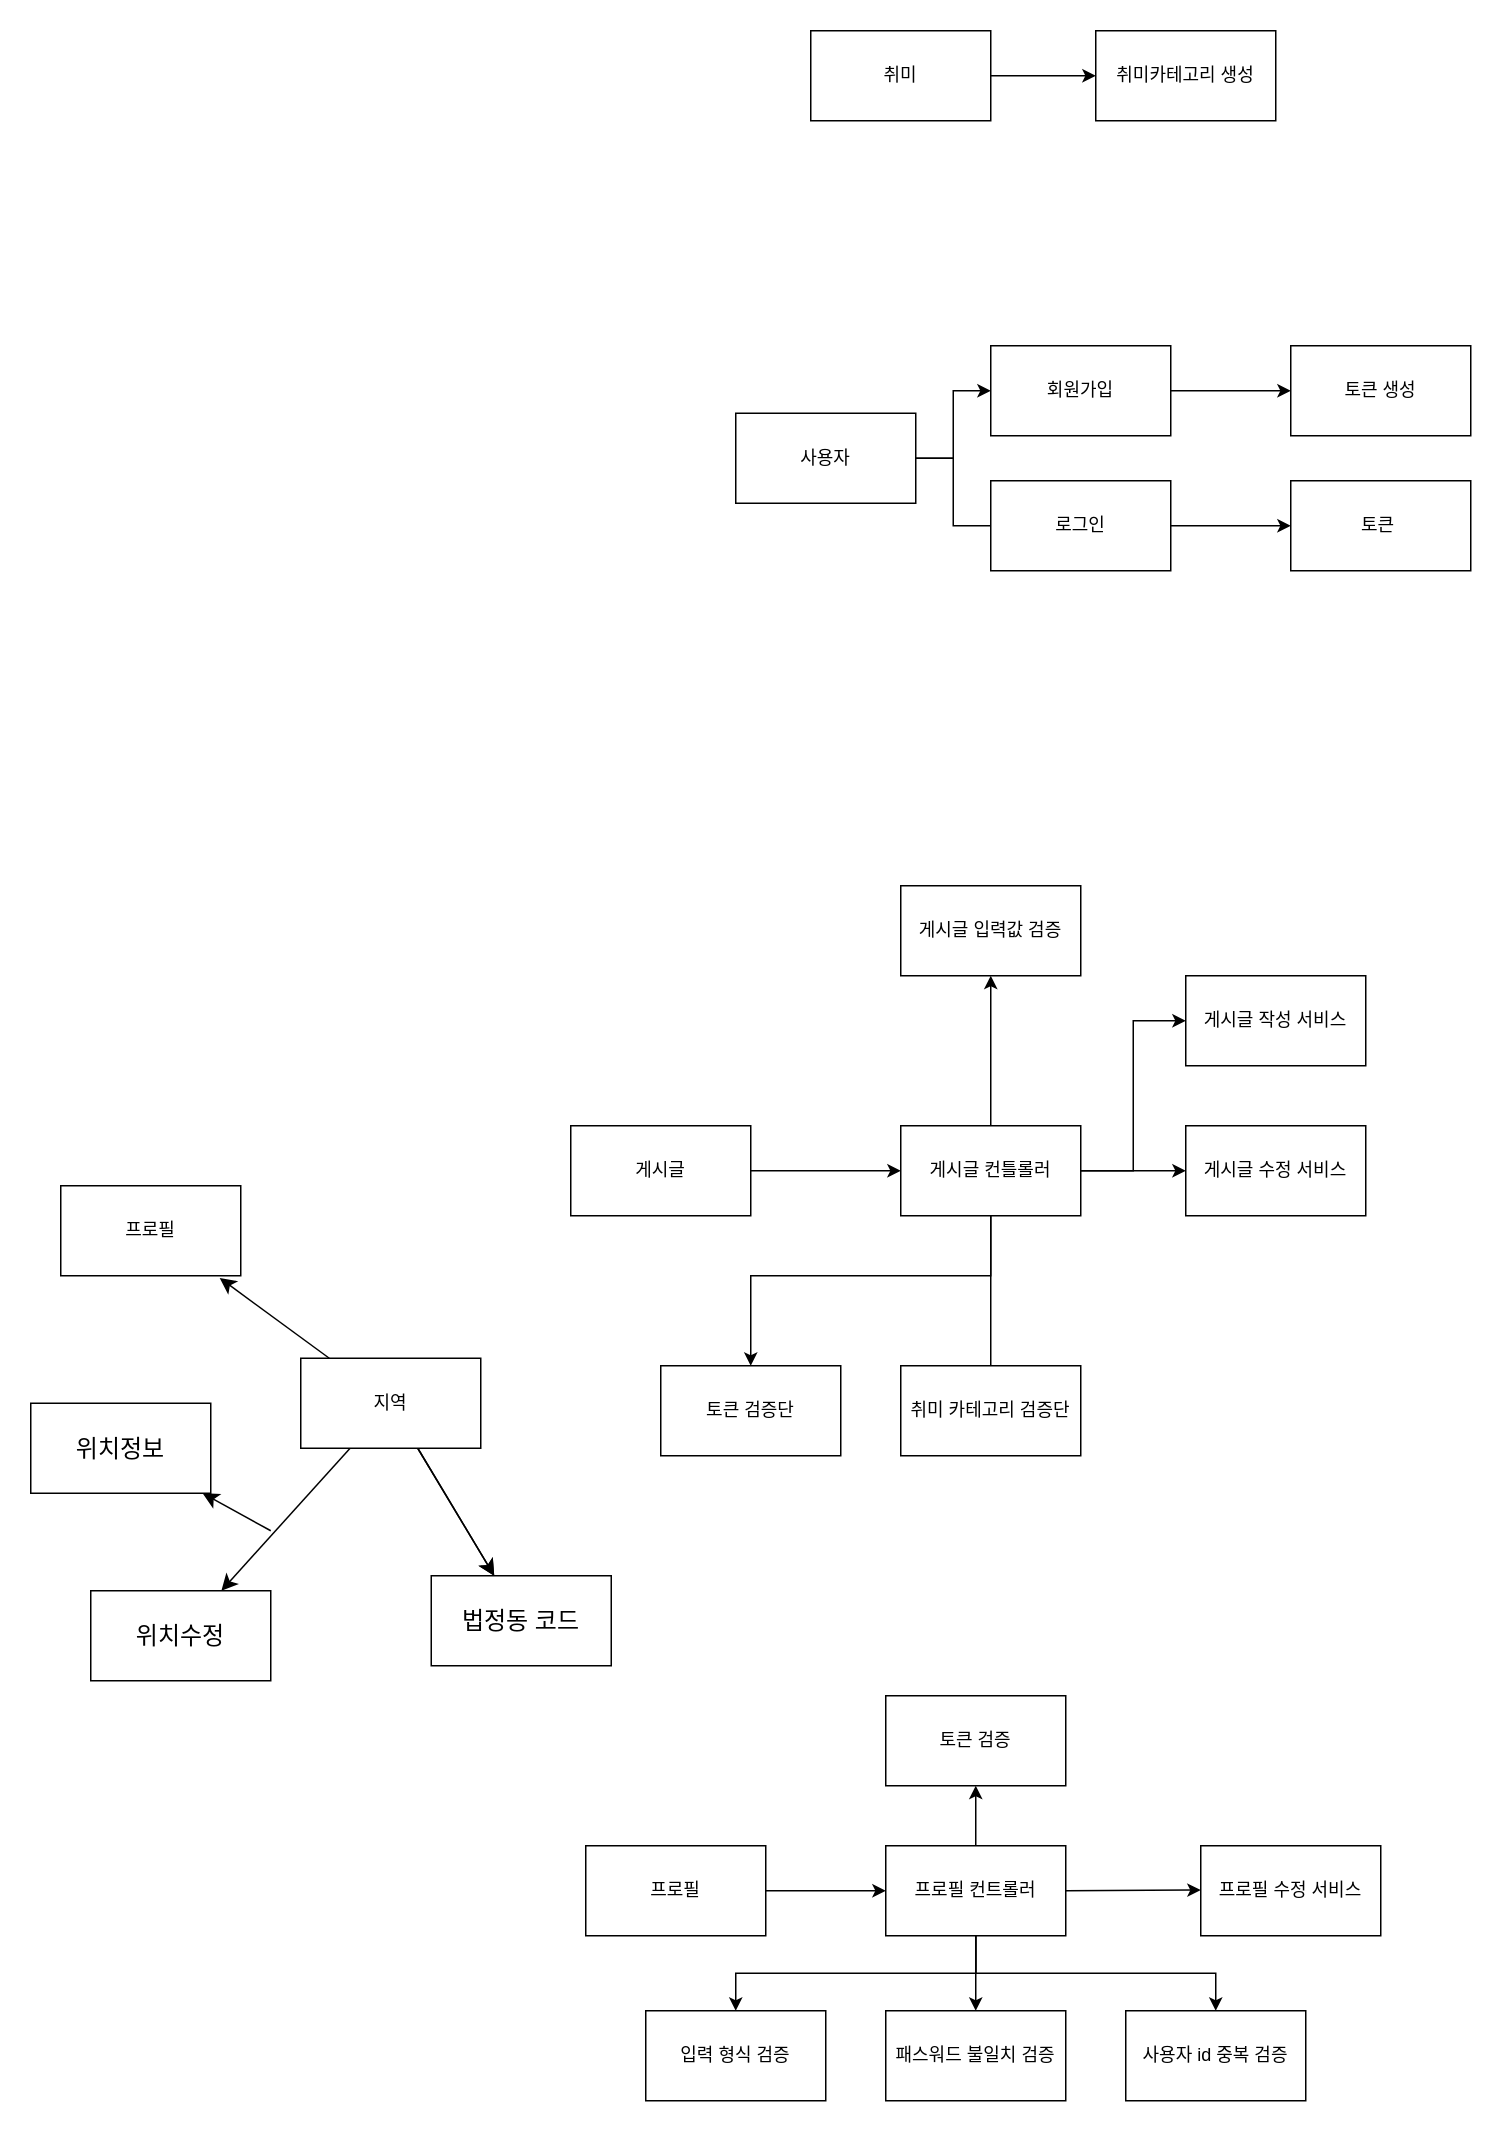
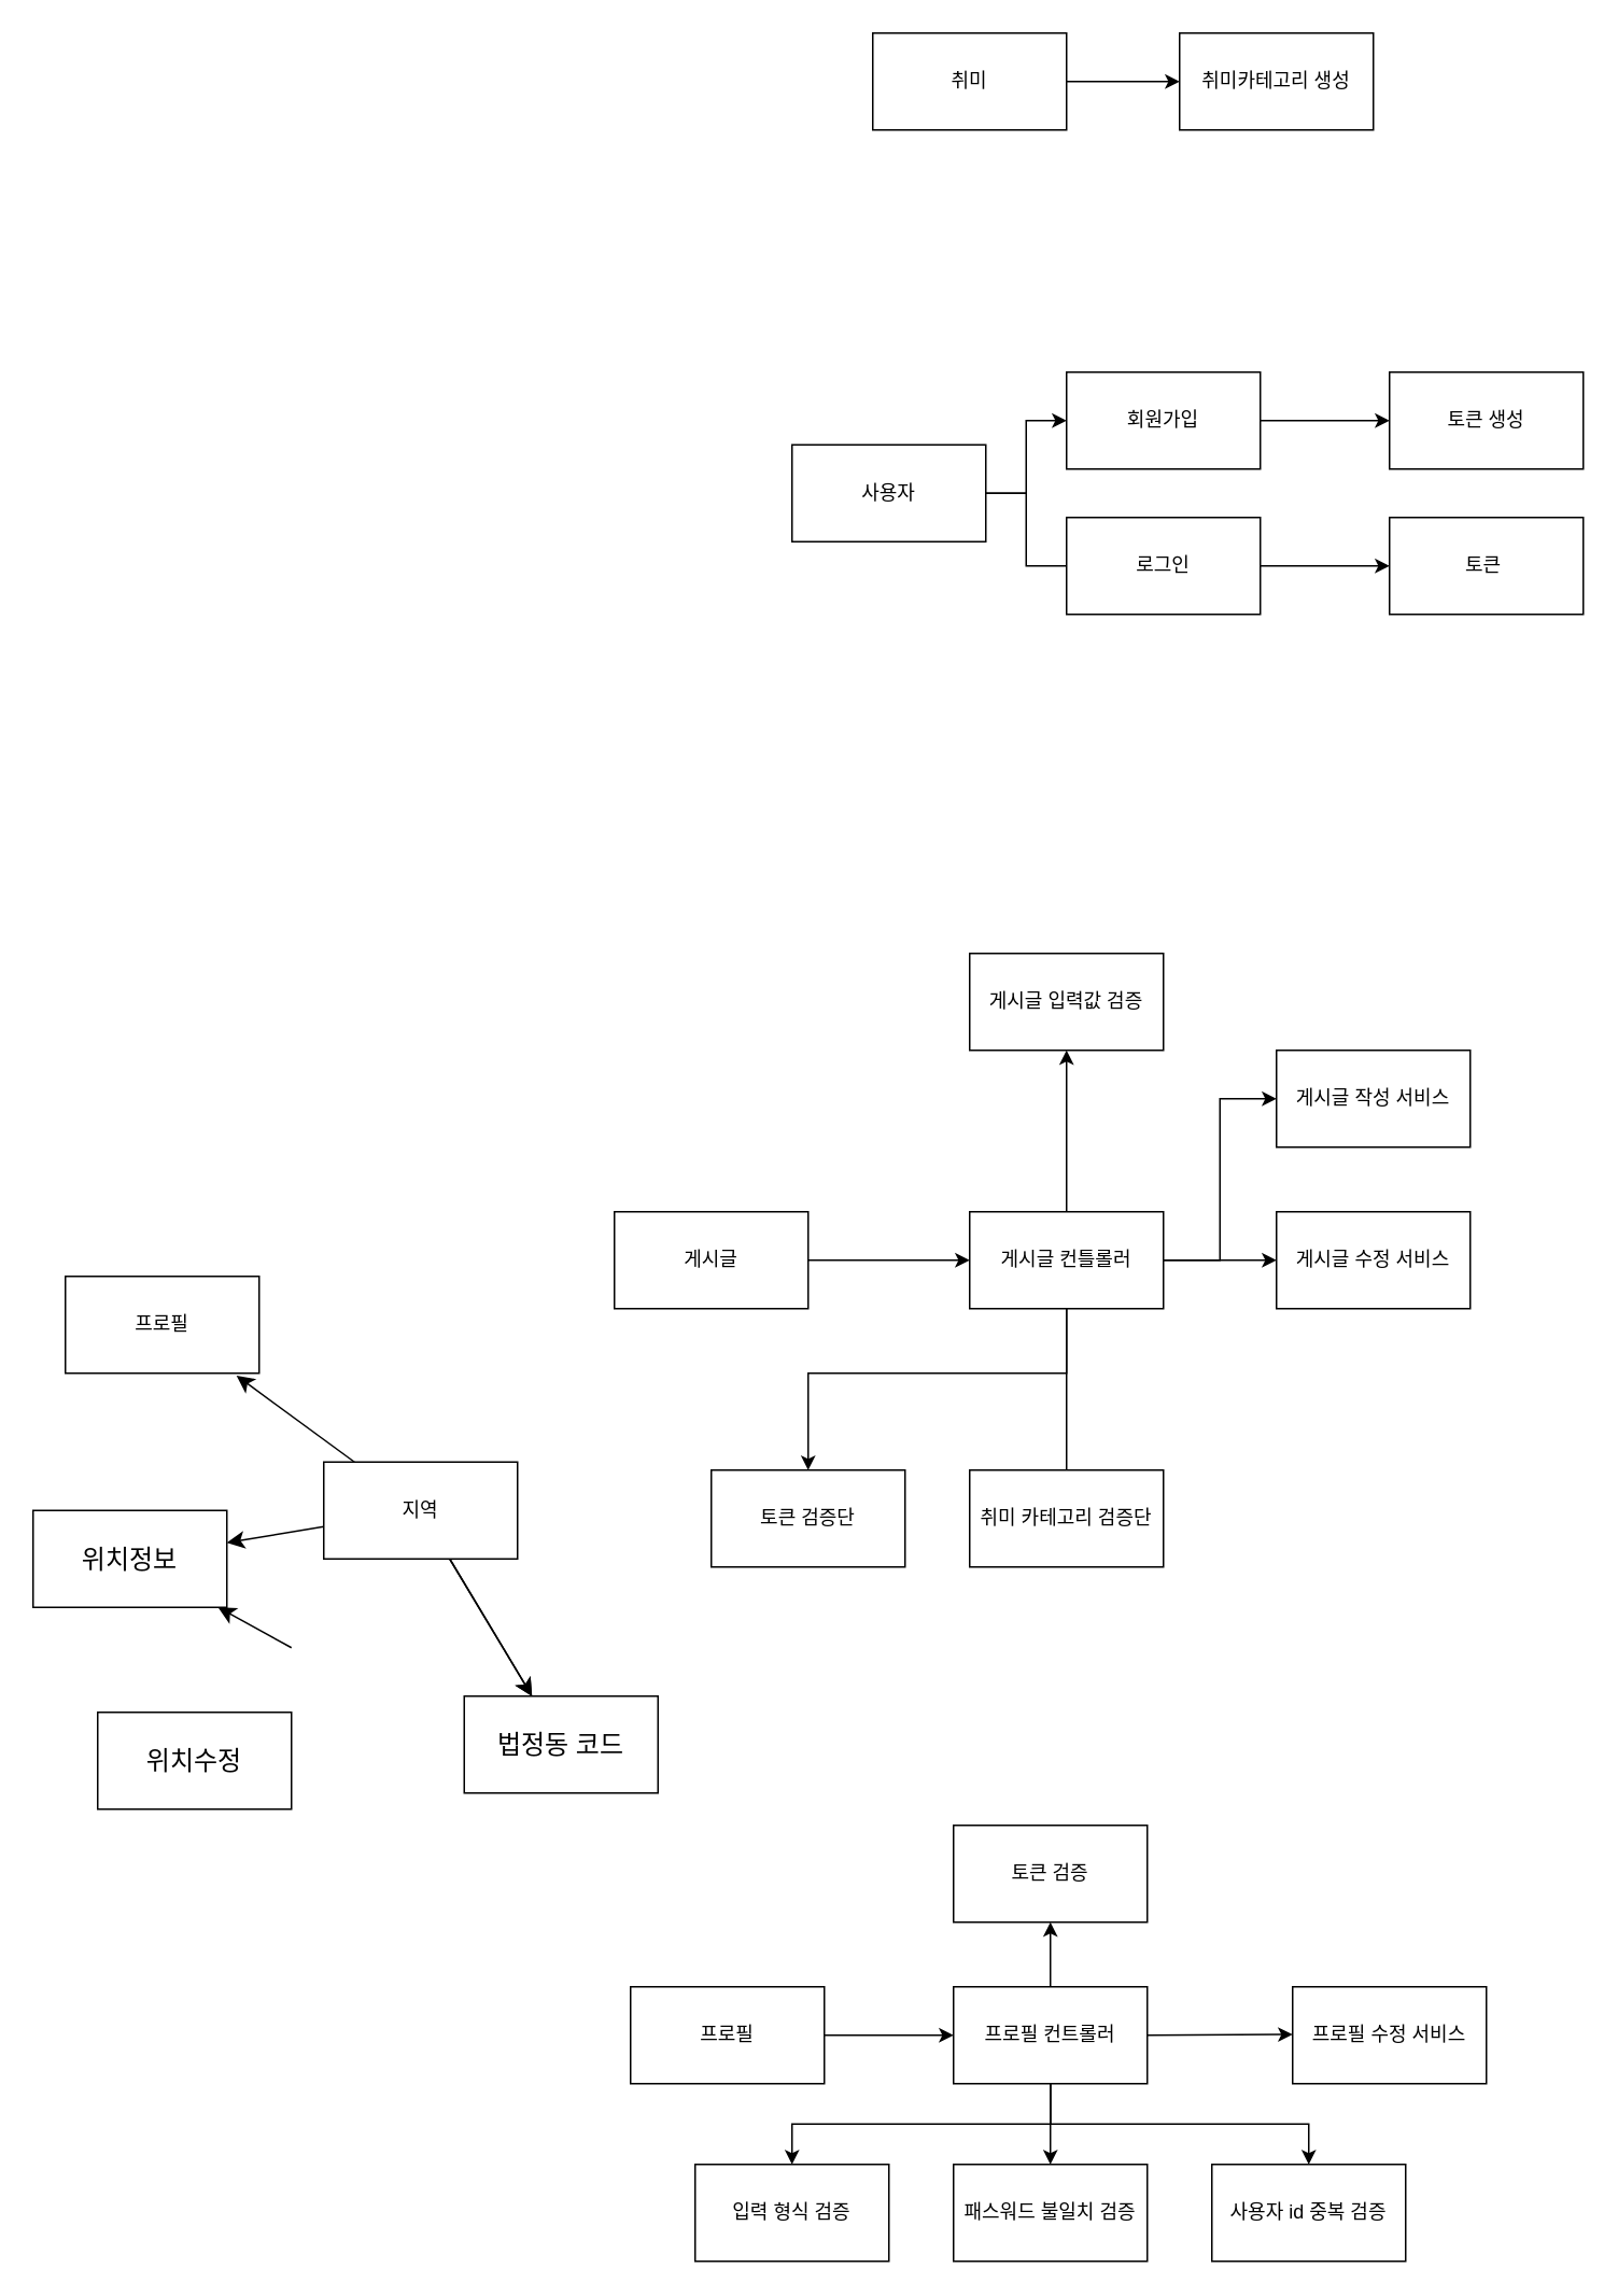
  <mxCell id="0" />
  <mxCell id="1" parent="0" />
  <mxCell id="2" value="프로필" style="rounded=0;whiteSpace=wrap;html=1;" parent="1" vertex="1"><mxGeometry x="40" y="790" width="120" height="60" as="geometry" /></mxCell>
  <mxCell id="3" style="edgeStyle=orthogonalEdgeStyle;rounded=0;orthogonalLoop=1;jettySize=auto;html=1;" parent="1" source="4" target="15" edge="1"><mxGeometry relative="1" as="geometry" /></mxCell>
  <mxCell id="4" value="게시글" style="rounded=0;whiteSpace=wrap;html=1;" parent="1" vertex="1"><mxGeometry x="380" y="750" width="120" height="60" as="geometry" /></mxCell>
  <mxCell id="5" value="" style="edgeStyle=none;curved=1;rounded=0;orthogonalLoop=1;jettySize=auto;html=1;fontSize=12;startSize=8;endSize=8;" parent="1" source="9" target="33" edge="1"><mxGeometry relative="1" as="geometry" /></mxCell>
  <mxCell id="6" value="" style="edgeStyle=none;curved=1;rounded=0;orthogonalLoop=1;jettySize=auto;html=1;fontSize=12;startSize=8;endSize=8;entryX=0.883;entryY=1.025;entryDx=0;entryDy=0;entryPerimeter=0;" parent="1" source="9" target="2" edge="1"><mxGeometry relative="1" as="geometry"><mxPoint x="150" y="938.235" as="targetPoint" /></mxGeometry></mxCell>
  <mxCell id="7" value="" style="edgeStyle=none;curved=1;rounded=0;orthogonalLoop=1;jettySize=auto;html=1;fontSize=12;startSize=8;endSize=8;" parent="1" source="9" target="33" edge="1"><mxGeometry relative="1" as="geometry" /></mxCell>
- <mxCell id="8" value="" style="edgeStyle=none;curved=1;rounded=0;orthogonalLoop=1;jettySize=auto;html=1;fontSize=12;startSize=8;endSize=8;" parent="1" source="9" target="35" edge="1"><mxGeometry relative="1" as="geometry" /></mxCell>
+ <mxCell id="8" value="" style="edgeStyle=none;curved=1;rounded=0;orthogonalLoop=1;jettySize=auto;html=1;fontSize=12;startSize=8;endSize=8;" parent="1" source="9" target="36" edge="1"><mxGeometry relative="1" as="geometry" /></mxCell>
  <mxCell id="9" value="지역" style="rounded=0;whiteSpace=wrap;html=1;" parent="1" vertex="1"><mxGeometry x="200" y="905" width="120" height="60" as="geometry" /></mxCell>
  <mxCell id="10" style="edgeStyle=orthogonalEdgeStyle;rounded=0;orthogonalLoop=1;jettySize=auto;html=1;entryX=0;entryY=0.5;entryDx=0;entryDy=0;" parent="1" source="15" target="16" edge="1"><mxGeometry relative="1" as="geometry" /></mxCell>
  <mxCell id="11" style="edgeStyle=orthogonalEdgeStyle;rounded=0;orthogonalLoop=1;jettySize=auto;html=1;" parent="1" source="15" target="17" edge="1"><mxGeometry relative="1" as="geometry" /></mxCell>
  <mxCell id="12" style="edgeStyle=orthogonalEdgeStyle;rounded=0;orthogonalLoop=1;jettySize=auto;html=1;" parent="1" source="15" edge="1"><mxGeometry relative="1" as="geometry"><mxPoint x="660" y="650" as="targetPoint" /></mxGeometry></mxCell>
  <mxCell id="13" style="edgeStyle=orthogonalEdgeStyle;rounded=0;orthogonalLoop=1;jettySize=auto;html=1;endArrow=none;" parent="1" source="15" target="19" edge="1"><mxGeometry relative="1" as="geometry" /></mxCell>
  <mxCell id="14" style="edgeStyle=orthogonalEdgeStyle;rounded=0;orthogonalLoop=1;jettySize=auto;html=1;" parent="1" source="15" target="20" edge="1"><mxGeometry relative="1" as="geometry"><Array as="points"><mxPoint x="660" y="850" /><mxPoint x="500" y="850" /></Array></mxGeometry></mxCell>
  <mxCell id="15" value="게시글 컨틀롤러" style="rounded=0;whiteSpace=wrap;html=1;" parent="1" vertex="1"><mxGeometry x="600" y="750" width="120" height="60" as="geometry" /></mxCell>
  <mxCell id="16" value="게시글 작성 서비스" style="rounded=0;whiteSpace=wrap;html=1;" parent="1" vertex="1"><mxGeometry x="790" y="650" width="120" height="60" as="geometry" /></mxCell>
  <mxCell id="17" value="게시글 수정 서비스" style="rounded=0;whiteSpace=wrap;html=1;" parent="1" vertex="1"><mxGeometry x="790" y="750" width="120" height="60" as="geometry" /></mxCell>
  <mxCell id="18" value="게시글 입력값 검증" style="rounded=0;whiteSpace=wrap;html=1;" parent="1" vertex="1"><mxGeometry x="600" y="590" width="120" height="60" as="geometry" /></mxCell>
  <mxCell id="19" value="취미 카테고리 검증단" style="rounded=0;whiteSpace=wrap;html=1;" parent="1" vertex="1"><mxGeometry x="600" y="910" width="120" height="60" as="geometry" /></mxCell>
  <mxCell id="20" value="토큰 검증단" style="rounded=0;whiteSpace=wrap;html=1;" parent="1" vertex="1"><mxGeometry x="440" y="910" width="120" height="60" as="geometry" /></mxCell>
  <mxCell id="21" style="edgeStyle=orthogonalEdgeStyle;rounded=0;orthogonalLoop=1;jettySize=auto;html=1;exitX=1;exitY=0.5;exitDx=0;exitDy=0;entryX=0;entryY=0.5;entryDx=0;entryDy=0;" parent="1" source="23" target="27" edge="1"><mxGeometry relative="1" as="geometry" /></mxCell>
  <mxCell id="22" style="edgeStyle=orthogonalEdgeStyle;rounded=0;orthogonalLoop=1;jettySize=auto;html=1;exitX=1;exitY=0.5;exitDx=0;exitDy=0;entryX=0;entryY=0.5;entryDx=0;entryDy=0;endArrow=none;" parent="1" source="23" target="30" edge="1"><mxGeometry relative="1" as="geometry" /></mxCell>
  <mxCell id="23" value="사용자" style="rounded=0;whiteSpace=wrap;html=1;" parent="1" vertex="1"><mxGeometry x="490" y="275" width="120" height="60" as="geometry" /></mxCell>
  <mxCell id="24" value="" style="edgeStyle=orthogonalEdgeStyle;rounded=0;orthogonalLoop=1;jettySize=auto;html=1;" parent="1" source="25" target="28" edge="1"><mxGeometry relative="1" as="geometry" /></mxCell>
  <mxCell id="25" value="취미" style="rounded=0;whiteSpace=wrap;html=1;" parent="1" vertex="1"><mxGeometry x="540" y="20" width="120" height="60" as="geometry" /></mxCell>
  <mxCell id="26" value="" style="edgeStyle=orthogonalEdgeStyle;rounded=0;orthogonalLoop=1;jettySize=auto;html=1;" parent="1" source="27" target="31" edge="1"><mxGeometry relative="1" as="geometry" /></mxCell>
  <mxCell id="27" value="회원가입" style="rounded=0;whiteSpace=wrap;html=1;" parent="1" vertex="1"><mxGeometry x="660" y="230" width="120" height="60" as="geometry" /></mxCell>
  <mxCell id="28" value="취미카테고리 생성" style="rounded=0;whiteSpace=wrap;html=1;" parent="1" vertex="1"><mxGeometry x="730" y="20" width="120" height="60" as="geometry" /></mxCell>
  <mxCell id="29" value="" style="edgeStyle=orthogonalEdgeStyle;rounded=0;orthogonalLoop=1;jettySize=auto;html=1;" parent="1" source="30" target="32" edge="1"><mxGeometry relative="1" as="geometry" /></mxCell>
  <mxCell id="30" value="로그인" style="rounded=0;whiteSpace=wrap;html=1;" parent="1" vertex="1"><mxGeometry x="660" y="320" width="120" height="60" as="geometry" /></mxCell>
  <mxCell id="31" value="토큰 생성" style="rounded=0;whiteSpace=wrap;html=1;" parent="1" vertex="1"><mxGeometry x="860" y="230" width="120" height="60" as="geometry" /></mxCell>
  <mxCell id="32" value="토큰&amp;nbsp;" style="rounded=0;whiteSpace=wrap;html=1;" parent="1" vertex="1"><mxGeometry x="860" y="320" width="120" height="60" as="geometry" /></mxCell>
  <mxCell id="33" value="법정동 코드" style="rounded=0;whiteSpace=wrap;html=1;fontSize=16;" parent="1" vertex="1"><mxGeometry x="287" y="1050" width="120" height="60" as="geometry" /></mxCell>
  <mxCell id="34" value="" style="edgeStyle=none;curved=1;rounded=0;orthogonalLoop=1;jettySize=auto;html=1;fontSize=12;startSize=8;endSize=8;" parent="1" target="36" edge="1"><mxGeometry relative="1" as="geometry"><mxPoint x="180" y="1020" as="sourcePoint" /></mxGeometry></mxCell>
  <mxCell id="35" value="위치수정" style="rounded=0;whiteSpace=wrap;html=1;fontSize=16;" parent="1" vertex="1"><mxGeometry x="60" y="1060" width="120" height="60" as="geometry" /></mxCell>
  <mxCell id="36" value="위치정보" style="whiteSpace=wrap;html=1;fontSize=16;rounded=0;" parent="1" vertex="1"><mxGeometry x="20" y="935" width="120" height="60" as="geometry" /></mxCell>
  <mxCell id="37" value="프로필" style="rounded=0;whiteSpace=wrap;html=1;" vertex="1" parent="1"><mxGeometry x="390" y="1230" width="120" height="60" as="geometry" /></mxCell>
  <mxCell id="38" style="edgeStyle=orthogonalEdgeStyle;rounded=0;orthogonalLoop=1;jettySize=auto;html=1;exitX=0.5;exitY=1;exitDx=0;exitDy=0;entryX=0.5;entryY=0;entryDx=0;entryDy=0;" edge="1" parent="1" source="42" target="47"><mxGeometry relative="1" as="geometry" /></mxCell>
  <mxCell id="39" style="edgeStyle=orthogonalEdgeStyle;rounded=0;orthogonalLoop=1;jettySize=auto;html=1;exitX=0.5;exitY=1;exitDx=0;exitDy=0;entryX=0.5;entryY=0;entryDx=0;entryDy=0;" edge="1" parent="1" source="42" target="48"><mxGeometry relative="1" as="geometry" /></mxCell>
  <mxCell id="40" style="edgeStyle=orthogonalEdgeStyle;rounded=0;orthogonalLoop=1;jettySize=auto;html=1;exitX=0.5;exitY=1;exitDx=0;exitDy=0;entryX=0.5;entryY=0;entryDx=0;entryDy=0;" edge="1" parent="1" source="42" target="46"><mxGeometry relative="1" as="geometry" /></mxCell>
  <mxCell id="41" style="edgeStyle=orthogonalEdgeStyle;rounded=0;orthogonalLoop=1;jettySize=auto;html=1;exitX=0.5;exitY=0;exitDx=0;exitDy=0;entryX=0.5;entryY=1;entryDx=0;entryDy=0;" edge="1" parent="1" source="42" target="49"><mxGeometry relative="1" as="geometry" /></mxCell>
  <mxCell id="42" value="프로필 컨트롤러" style="rounded=0;whiteSpace=wrap;html=1;" vertex="1" parent="1"><mxGeometry x="590" y="1230" width="120" height="60" as="geometry" /></mxCell>
  <mxCell id="43" value="프로필 수정 서비스" style="rounded=0;whiteSpace=wrap;html=1;" vertex="1" parent="1"><mxGeometry x="800" y="1230" width="120" height="60" as="geometry" /></mxCell>
  <mxCell id="44" value="" style="endArrow=classic;html=1;rounded=0;exitX=1;exitY=0.5;exitDx=0;exitDy=0;entryX=0;entryY=0.5;entryDx=0;entryDy=0;" edge="1" parent="1" target="42"><mxGeometry width="50" height="50" relative="1" as="geometry"><mxPoint x="510" y="1260" as="sourcePoint" /><mxPoint x="590" y="1140" as="targetPoint" /></mxGeometry></mxCell>
  <mxCell id="45" value="" style="endArrow=classic;html=1;rounded=0;exitX=1;exitY=0.5;exitDx=0;exitDy=0;entryX=0;entryY=0.5;entryDx=0;entryDy=0;" edge="1" parent="1" source="42"><mxGeometry width="50" height="50" relative="1" as="geometry"><mxPoint x="720" y="1259.5" as="sourcePoint" /><mxPoint x="800" y="1259.5" as="targetPoint" /></mxGeometry></mxCell>
  <mxCell id="46" value="입력 형식 검증" style="rounded=0;whiteSpace=wrap;html=1;" vertex="1" parent="1"><mxGeometry x="430" y="1340" width="120" height="60" as="geometry" /></mxCell>
  <mxCell id="47" value="패스워드 불일치 검증" style="rounded=0;whiteSpace=wrap;html=1;" vertex="1" parent="1"><mxGeometry x="590" y="1340" width="120" height="60" as="geometry" /></mxCell>
  <mxCell id="48" value="사용자 id 중복 검증" style="rounded=0;whiteSpace=wrap;html=1;" vertex="1" parent="1"><mxGeometry x="750" y="1340" width="120" height="60" as="geometry" /></mxCell>
  <mxCell id="49" value="토큰 검증" style="rounded=0;whiteSpace=wrap;html=1;" vertex="1" parent="1"><mxGeometry x="590" y="1130" width="120" height="60" as="geometry" /></mxCell>
